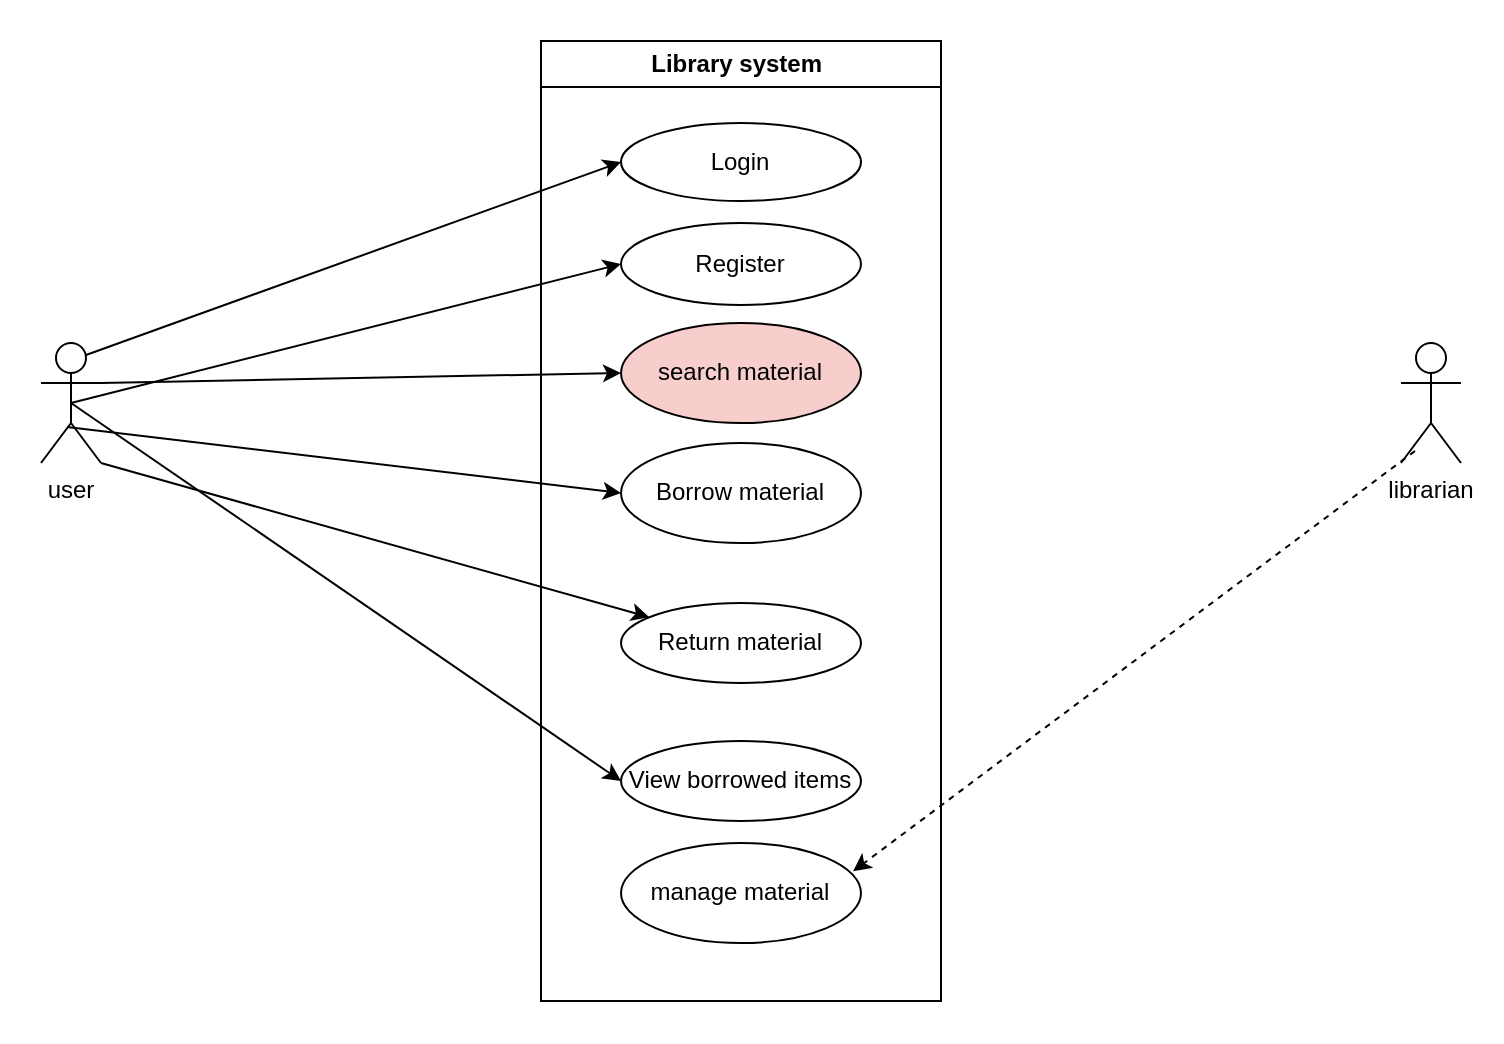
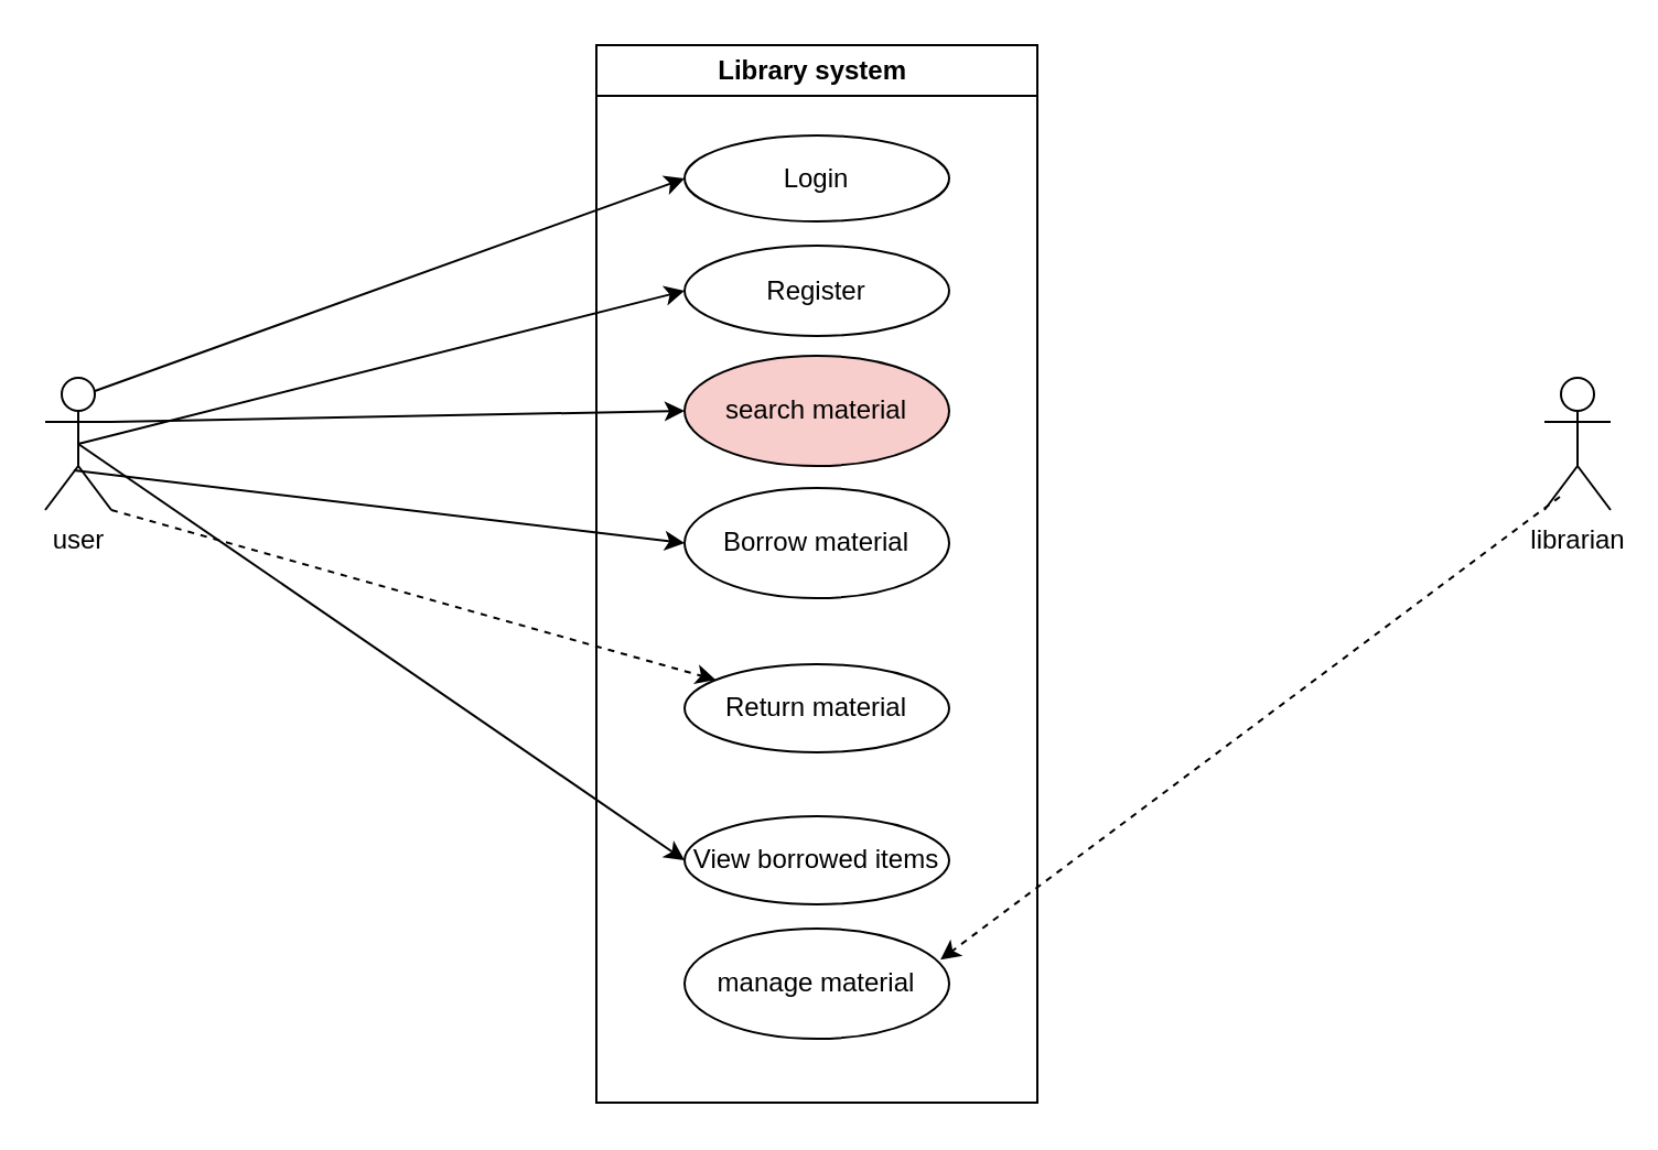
  <mxCell id="0" />
  <mxCell id="1" parent="0" />
  <mxCell id="2" value="user" style="shape=umlActor;verticalLabelPosition=bottom;verticalAlign=top;html=1;outlineConnect=0;" parent="1" vertex="1"><mxGeometry x="20" y="171" width="30" height="60" as="geometry" /></mxCell>
  <mxCell id="3" value="librarian" style="shape=umlActor;verticalLabelPosition=bottom;verticalAlign=top;html=1;outlineConnect=0;" parent="1" vertex="1"><mxGeometry x="700" y="171" width="30" height="60" as="geometry" /></mxCell>
  <mxCell id="4" value="" style="endArrow=classic;html=1;rounded=0;entryX=0;entryY=0.5;entryDx=0;entryDy=0;exitX=1;exitY=0.333;exitDx=0;exitDy=0;exitPerimeter=0;" parent="1" source="2" target="11" edge="1"><mxGeometry width="50" height="50" relative="1" as="geometry"><mxPoint x="140" y="211" as="sourcePoint" /><mxPoint x="190" y="161" as="targetPoint" /></mxGeometry></mxCell>
  <mxCell id="5" value="" style="endArrow=classic;html=1;rounded=0;entryX=0;entryY=0.5;entryDx=0;entryDy=0;exitX=0.433;exitY=0.7;exitDx=0;exitDy=0;exitPerimeter=0;" parent="1" source="2" target="9" edge="1"><mxGeometry width="50" height="50" relative="1" as="geometry"><mxPoint x="140" y="271" as="sourcePoint" /><mxPoint x="190" y="221" as="targetPoint" /></mxGeometry></mxCell>
- <mxCell id="6" value="" style="endArrow=classic;html=1;rounded=0;exitX=1;exitY=1;exitDx=0;exitDy=0;exitPerimeter=0;" parent="1" source="2" target="10" edge="1"><mxGeometry width="50" height="50" relative="1" as="geometry"><mxPoint x="70" y="361" as="sourcePoint" /><mxPoint x="120" y="311" as="targetPoint" /></mxGeometry></mxCell>
+ <mxCell id="6" value="" style="endArrow=classic;html=1;rounded=0;exitX=1;exitY=1;exitDx=0;exitDy=0;exitPerimeter=0;dashed=1;" parent="1" source="2" target="10" edge="1"><mxGeometry width="50" height="50" relative="1" as="geometry"><mxPoint x="70" y="361" as="sourcePoint" /><mxPoint x="120" y="311" as="targetPoint" /></mxGeometry></mxCell>
  <mxCell id="7" value="" style="endArrow=classic;html=1;rounded=0;entryX=0.967;entryY=0.283;entryDx=0;entryDy=0;entryPerimeter=0;exitX=0.233;exitY=0.9;exitDx=0;exitDy=0;exitPerimeter=0;dashed=1;" parent="1" source="3" target="15" edge="1"><mxGeometry width="50" height="50" relative="1" as="geometry"><mxPoint x="560" y="341" as="sourcePoint" /><mxPoint x="610" y="291" as="targetPoint" /></mxGeometry></mxCell>
  <mxCell id="8" value="Library system&amp;nbsp;" style="swimlane;whiteSpace=wrap;html=1;" vertex="1" parent="1"><mxGeometry x="270" y="20" width="200" height="480" as="geometry" /></mxCell>
  <mxCell id="9" value="Borrow material" style="ellipse;whiteSpace=wrap;html=1;" parent="8" vertex="1"><mxGeometry x="40" y="201" width="120" height="50" as="geometry" /></mxCell>
  <mxCell id="10" value="Return material" style="ellipse;whiteSpace=wrap;html=1;" parent="8" vertex="1"><mxGeometry x="40" y="281" width="120" height="40" as="geometry" /></mxCell>
  <mxCell id="11" value="search material" style="ellipse;whiteSpace=wrap;html=1;fillColor=#f8cecc;" parent="8" vertex="1"><mxGeometry x="40" y="141" width="120" height="50" as="geometry" /></mxCell>
  <mxCell id="12" value="Register" style="ellipse;whiteSpace=wrap;html=1;" vertex="1" parent="8"><mxGeometry x="40" y="91" width="120" height="41" as="geometry" /></mxCell>
  <mxCell id="13" value="Login" style="ellipse;whiteSpace=wrap;html=1;" vertex="1" parent="8"><mxGeometry x="40" y="41" width="120" height="39" as="geometry" /></mxCell>
  <mxCell id="14" value="View borrowed items" style="ellipse;whiteSpace=wrap;html=1;" vertex="1" parent="8"><mxGeometry x="40" y="350" width="120" height="40" as="geometry" /></mxCell>
  <mxCell id="15" value="manage material" style="ellipse;whiteSpace=wrap;html=1;" parent="8" vertex="1"><mxGeometry x="40" y="401" width="120" height="50" as="geometry" /></mxCell>
  <mxCell id="16" value="" style="endArrow=classic;html=1;rounded=0;entryX=0;entryY=0.5;entryDx=0;entryDy=0;exitX=0.75;exitY=0.1;exitDx=0;exitDy=0;exitPerimeter=0;" edge="1" parent="1" source="2" target="13"><mxGeometry width="50" height="50" relative="1" as="geometry"><mxPoint x="130" y="151" as="sourcePoint" /><mxPoint x="180" y="101" as="targetPoint" /></mxGeometry></mxCell>
  <mxCell id="17" value="" style="endArrow=classic;html=1;rounded=0;entryX=0;entryY=0.5;entryDx=0;entryDy=0;exitX=0.5;exitY=0.5;exitDx=0;exitDy=0;exitPerimeter=0;" edge="1" parent="1" source="2" target="12"><mxGeometry width="50" height="50" relative="1" as="geometry"><mxPoint x="170" y="191" as="sourcePoint" /><mxPoint x="220" y="141" as="targetPoint" /></mxGeometry></mxCell>
  <mxCell id="18" value="" style="endArrow=classic;html=1;rounded=0;entryX=0;entryY=0.5;entryDx=0;entryDy=0;exitX=0.5;exitY=0.5;exitDx=0;exitDy=0;exitPerimeter=0;" edge="1" parent="1" source="2" target="14"><mxGeometry width="50" height="50" relative="1" as="geometry"><mxPoint x="60" y="331" as="sourcePoint" /><mxPoint x="110" y="281" as="targetPoint" /></mxGeometry></mxCell>
